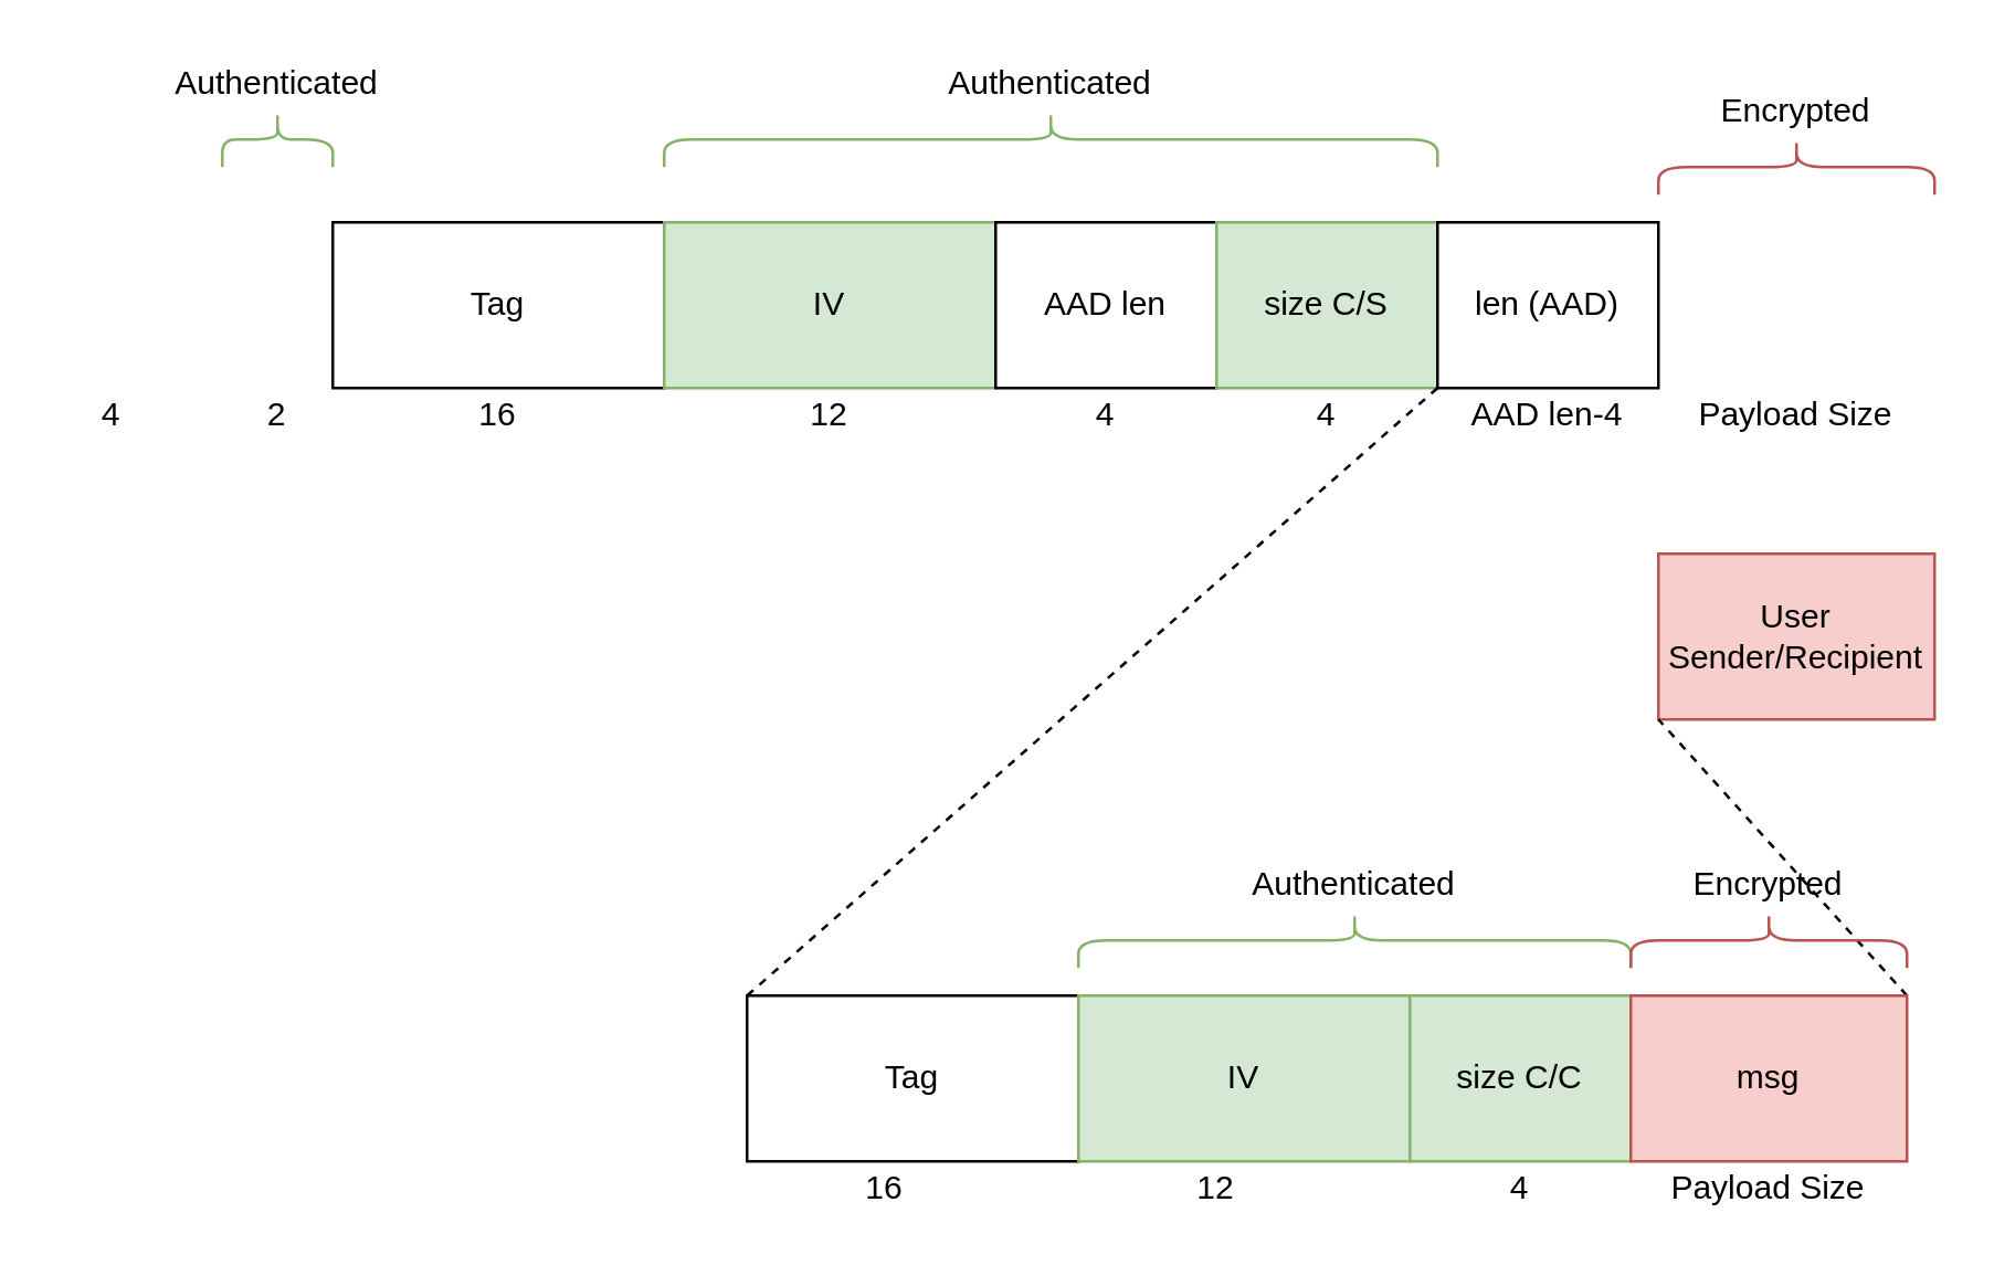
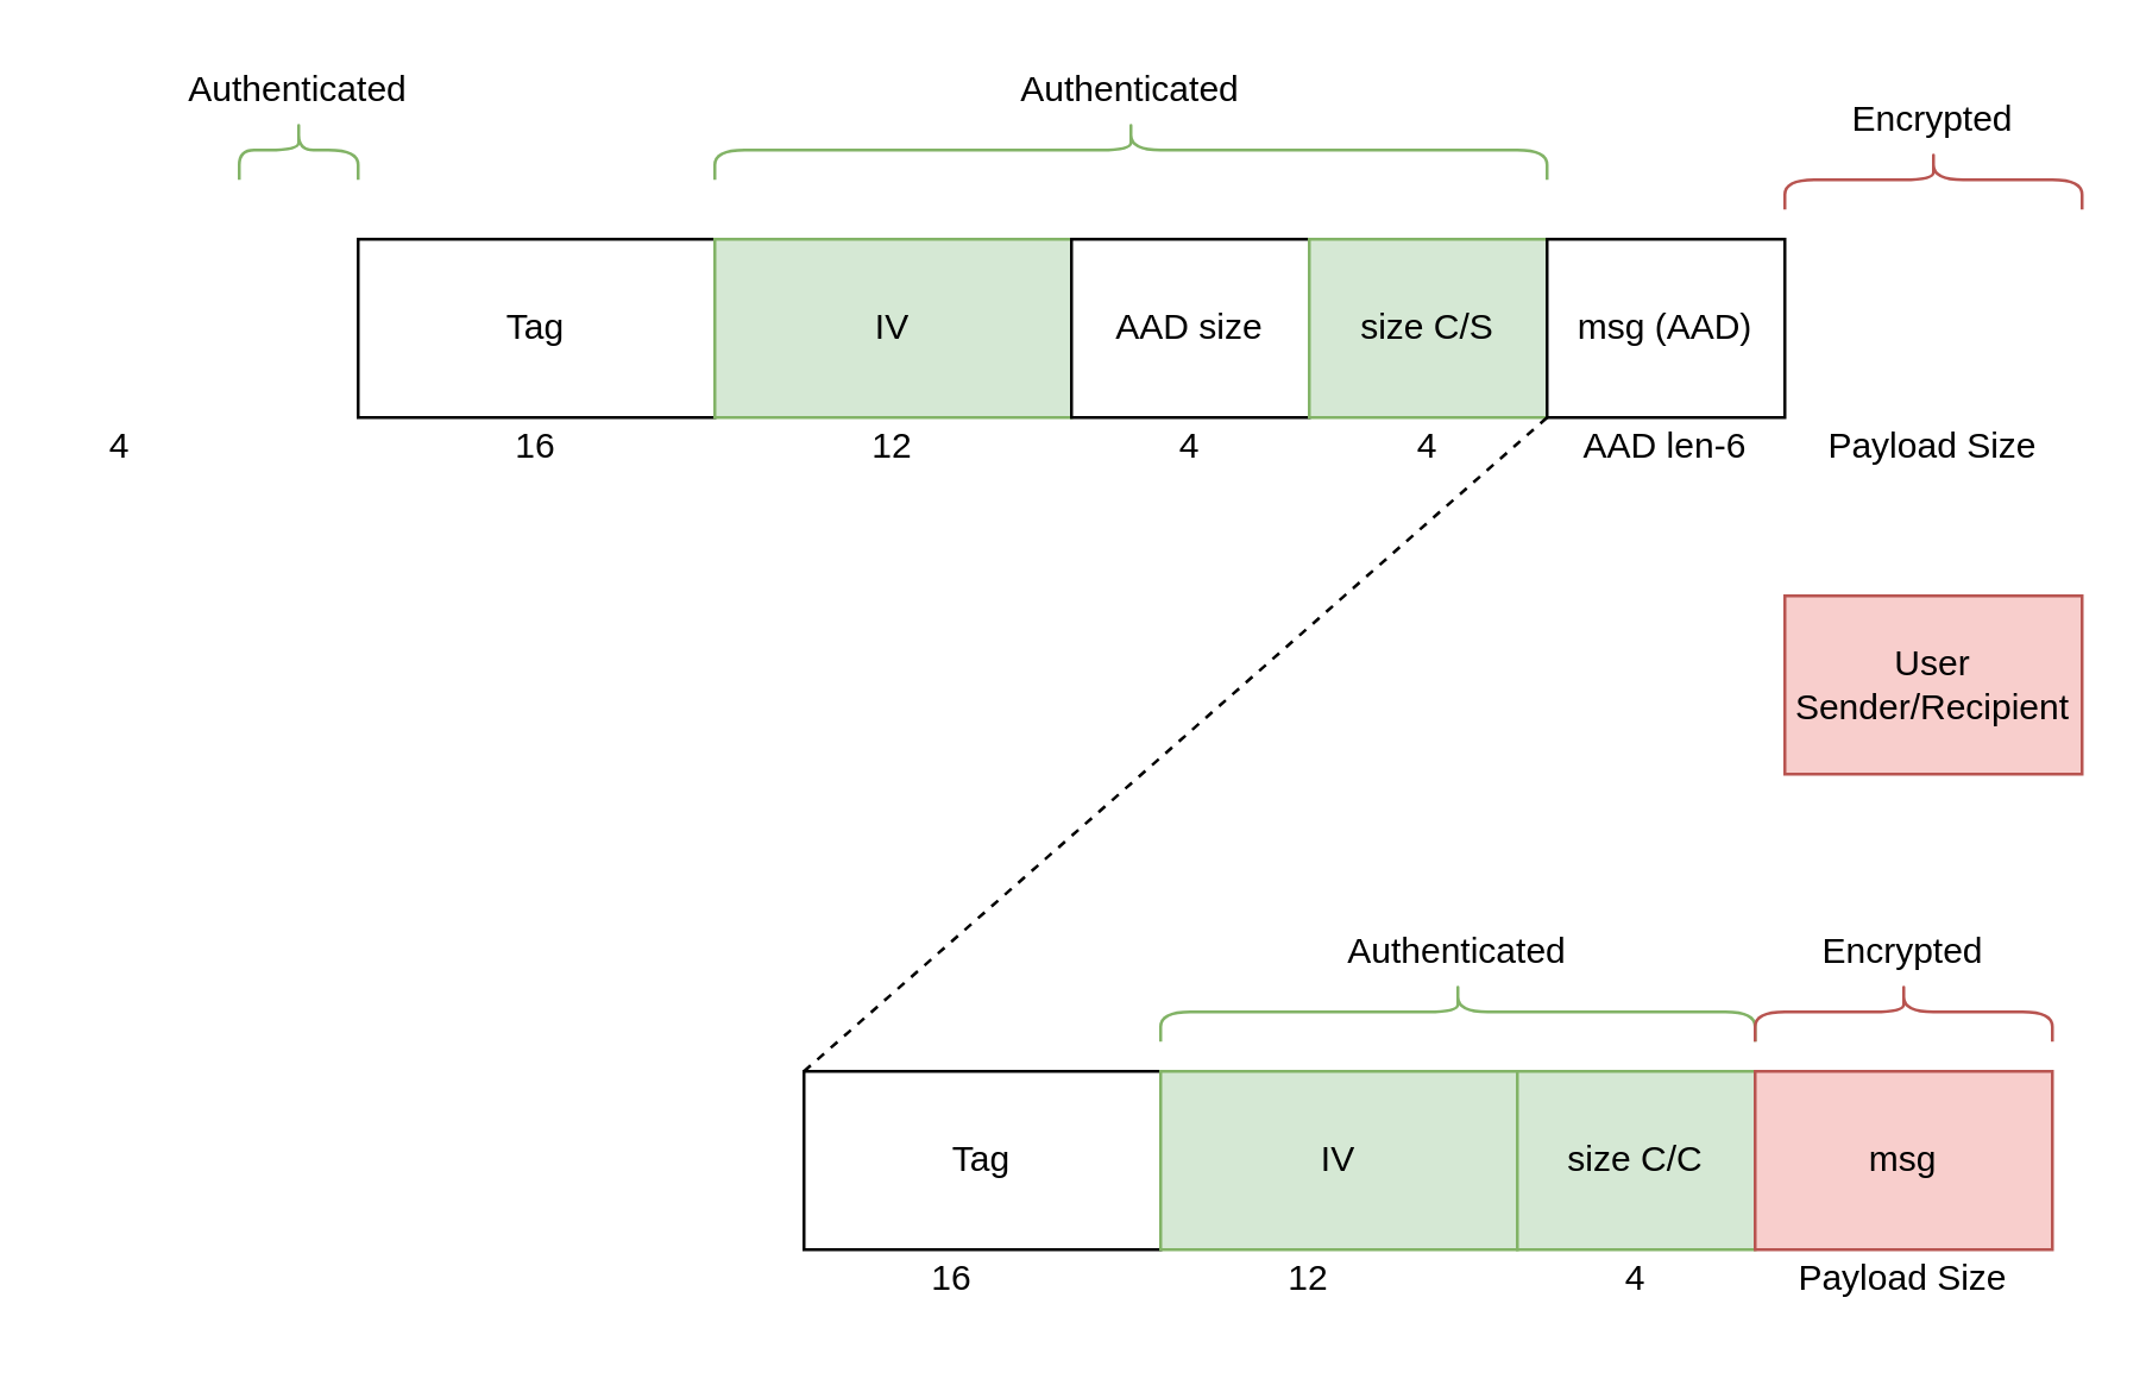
  <mxCell id="0" />
  <mxCell id="1" parent="0" />
  <mxCell id="2" value="4" style="text;html=1;strokeColor=none;fillColor=none;align=center;verticalAlign=middle;whiteSpace=wrap;rounded=0;" vertex="1" parent="1"><mxGeometry x="20" y="140" width="40" height="20" as="geometry" /></mxCell>
  <mxCell id="3" value="Tag" style="rounded=0;whiteSpace=wrap;html=1;" vertex="1" parent="1"><mxGeometry x="120" y="80" width="120" height="60" as="geometry" /></mxCell>
  <mxCell id="4" value="IV" style="rounded=0;whiteSpace=wrap;html=1;fillColor=#d5e8d4;strokeColor=#82b366;" vertex="1" parent="1"><mxGeometry x="240" y="80" width="120" height="60" as="geometry" /></mxCell>
- <mxCell id="5" value="2" style="text;html=1;strokeColor=none;fillColor=none;align=center;verticalAlign=middle;whiteSpace=wrap;rounded=0;" vertex="1" parent="1"><mxGeometry x="80" y="140" width="40" height="20" as="geometry" /></mxCell>
  <mxCell id="6" value="16" style="text;html=1;strokeColor=none;fillColor=none;align=center;verticalAlign=middle;whiteSpace=wrap;rounded=0;" vertex="1" parent="1"><mxGeometry x="160" y="140" width="40" height="20" as="geometry" /></mxCell>
  <mxCell id="7" value="12" style="text;html=1;strokeColor=none;fillColor=none;align=center;verticalAlign=middle;whiteSpace=wrap;rounded=0;" vertex="1" parent="1"><mxGeometry x="280" y="140" width="40" height="20" as="geometry" /></mxCell>
- <mxCell id="8" value="AAD len" style="rounded=0;whiteSpace=wrap;html=1;" vertex="1" parent="1"><mxGeometry x="360" y="80" width="80" height="60" as="geometry" /></mxCell>
+ <mxCell id="8" value="AAD size" style="rounded=0;whiteSpace=wrap;html=1;" vertex="1" parent="1"><mxGeometry x="360" y="80" width="80" height="60" as="geometry" /></mxCell>
  <mxCell id="9" value="4" style="text;html=1;strokeColor=none;fillColor=none;align=center;verticalAlign=middle;whiteSpace=wrap;rounded=0;" vertex="1" parent="1"><mxGeometry x="380" y="140" width="40" height="20" as="geometry" /></mxCell>
  <mxCell id="10" value="size C/S" style="rounded=0;whiteSpace=wrap;html=1;fillColor=#d5e8d4;strokeColor=#82b366;" vertex="1" parent="1"><mxGeometry x="440" y="80" width="80" height="60" as="geometry" /></mxCell>
- <mxCell id="11" value="len (AAD)" style="rounded=0;whiteSpace=wrap;html=1;" vertex="1" parent="1"><mxGeometry x="520" y="80" width="80" height="60" as="geometry" /></mxCell>
- <mxCell id="12" value="AAD len-4" style="text;html=1;strokeColor=none;fillColor=none;align=center;verticalAlign=middle;whiteSpace=wrap;rounded=0;" vertex="1" parent="1"><mxGeometry x="525" y="140" width="70" height="20" as="geometry" /></mxCell>
+ <mxCell id="11" value="msg (AAD)" style="rounded=0;whiteSpace=wrap;html=1;" vertex="1" parent="1"><mxGeometry x="520" y="80" width="80" height="60" as="geometry" /></mxCell>
+ <mxCell id="12" value="AAD len-6" style="text;html=1;strokeColor=none;fillColor=none;align=center;verticalAlign=middle;whiteSpace=wrap;rounded=0;" vertex="1" parent="1"><mxGeometry x="525" y="140" width="70" height="20" as="geometry" /></mxCell>
  <mxCell id="13" value="4" style="text;html=1;strokeColor=none;fillColor=none;align=center;verticalAlign=middle;whiteSpace=wrap;rounded=0;" vertex="1" parent="1"><mxGeometry x="460" y="140" width="40" height="20" as="geometry" /></mxCell>
  <mxCell id="14" value="User Sender/Recipient" style="rounded=0;whiteSpace=wrap;html=1;fillColor=#f8cecc;strokeColor=#b85450;" vertex="1" parent="1"><mxGeometry x="600" y="200" width="100" height="60" as="geometry" /></mxCell>
  <mxCell id="15" value="" style="endArrow=none;dashed=1;html=1;entryX=0;entryY=1;entryDx=0;entryDy=0;exitX=0;exitY=0;exitDx=0;exitDy=0;" edge="1" parent="1" source="17" target="11"><mxGeometry width="50" height="50" relative="1" as="geometry"><mxPoint x="470" y="240" as="sourcePoint" /><mxPoint x="540" y="170" as="targetPoint" /></mxGeometry></mxCell>
- <mxCell id="16" value="" style="endArrow=none;dashed=1;html=1;entryX=0;entryY=1;entryDx=0;entryDy=0;exitX=1;exitY=0;exitDx=0;exitDy=0;" edge="1" parent="1" source="20" target="14"><mxGeometry width="50" height="50" relative="1" as="geometry"><mxPoint x="650" y="240" as="sourcePoint" /><mxPoint x="535" y="150" as="targetPoint" /></mxGeometry></mxCell>
  <mxCell id="17" value="Tag" style="rounded=0;whiteSpace=wrap;html=1;" vertex="1" parent="1"><mxGeometry x="270" y="360" width="120" height="60" as="geometry" /></mxCell>
  <mxCell id="18" value="IV" style="rounded=0;whiteSpace=wrap;html=1;fillColor=#d5e8d4;strokeColor=#82b366;" vertex="1" parent="1"><mxGeometry x="390" y="360" width="120" height="60" as="geometry" /></mxCell>
  <mxCell id="19" value="size C/C" style="rounded=0;whiteSpace=wrap;html=1;fillColor=#d5e8d4;strokeColor=#82b366;" vertex="1" parent="1"><mxGeometry x="510" y="360" width="80" height="60" as="geometry" /></mxCell>
  <mxCell id="20" value="msg" style="rounded=0;whiteSpace=wrap;html=1;fillColor=#f8cecc;strokeColor=#b85450;" vertex="1" parent="1"><mxGeometry x="590" y="360" width="100" height="60" as="geometry" /></mxCell>
  <mxCell id="21" value="12" style="text;html=1;strokeColor=none;fillColor=none;align=center;verticalAlign=middle;whiteSpace=wrap;rounded=0;" vertex="1" parent="1"><mxGeometry x="420" y="420" width="40" height="20" as="geometry" /></mxCell>
  <mxCell id="22" value="16" style="text;html=1;strokeColor=none;fillColor=none;align=center;verticalAlign=middle;whiteSpace=wrap;rounded=0;" vertex="1" parent="1"><mxGeometry x="300" y="420" width="40" height="20" as="geometry" /></mxCell>
  <mxCell id="23" value="4" style="text;html=1;strokeColor=none;fillColor=none;align=center;verticalAlign=middle;whiteSpace=wrap;rounded=0;" vertex="1" parent="1"><mxGeometry x="530" y="420" width="40" height="20" as="geometry" /></mxCell>
  <mxCell id="24" value="" style="shape=curlyBracket;whiteSpace=wrap;html=1;rounded=1;direction=south;fillColor=#d5e8d4;strokeColor=#82b366;" vertex="1" parent="1"><mxGeometry x="240" y="40" width="280" height="20" as="geometry" /></mxCell>
  <mxCell id="25" value="Authenticated" style="text;html=1;strokeColor=none;fillColor=none;align=center;verticalAlign=middle;whiteSpace=wrap;rounded=0;" vertex="1" parent="1"><mxGeometry x="360" y="20" width="40" height="20" as="geometry" /></mxCell>
  <mxCell id="26" value="" style="shape=curlyBracket;whiteSpace=wrap;html=1;rounded=1;direction=south;fillColor=#d5e8d4;strokeColor=#82b366;" vertex="1" parent="1"><mxGeometry x="80" y="40" width="40" height="20" as="geometry" /></mxCell>
  <mxCell id="27" value="Authenticated" style="text;html=1;strokeColor=none;fillColor=none;align=center;verticalAlign=middle;whiteSpace=wrap;rounded=0;" vertex="1" parent="1"><mxGeometry x="80" y="20" width="40" height="20" as="geometry" /></mxCell>
  <mxCell id="28" value="" style="shape=curlyBracket;whiteSpace=wrap;html=1;rounded=1;direction=south;fillColor=#d5e8d4;strokeColor=#82b366;" vertex="1" parent="1"><mxGeometry x="390" y="330" width="200" height="20" as="geometry" /></mxCell>
  <mxCell id="29" value="Authenticated" style="text;html=1;strokeColor=none;fillColor=none;align=center;verticalAlign=middle;whiteSpace=wrap;rounded=0;" vertex="1" parent="1"><mxGeometry x="470" y="310" width="40" height="20" as="geometry" /></mxCell>
  <mxCell id="30" value="" style="shape=curlyBracket;whiteSpace=wrap;html=1;rounded=1;direction=south;fillColor=#f8cecc;strokeColor=#b85450;" vertex="1" parent="1"><mxGeometry x="600" y="50" width="100" height="20" as="geometry" /></mxCell>
  <mxCell id="31" value="Encrypted" style="text;html=1;strokeColor=none;fillColor=none;align=center;verticalAlign=middle;whiteSpace=wrap;rounded=0;" vertex="1" parent="1"><mxGeometry x="630" y="30" width="40" height="20" as="geometry" /></mxCell>
  <mxCell id="32" value="" style="shape=curlyBracket;whiteSpace=wrap;html=1;rounded=1;direction=south;fillColor=#f8cecc;strokeColor=#b85450;" vertex="1" parent="1"><mxGeometry x="590" y="330" width="100" height="20" as="geometry" /></mxCell>
  <mxCell id="33" value="Encrypted" style="text;html=1;strokeColor=none;fillColor=none;align=center;verticalAlign=middle;whiteSpace=wrap;rounded=0;" vertex="1" parent="1"><mxGeometry x="620" y="310" width="40" height="20" as="geometry" /></mxCell>
  <mxCell id="34" value="Payload Size" style="text;html=1;strokeColor=none;fillColor=none;align=center;verticalAlign=middle;whiteSpace=wrap;rounded=0;" vertex="1" parent="1"><mxGeometry x="610" y="140" width="80" height="20" as="geometry" /></mxCell>
  <mxCell id="35" value="Payload Size" style="text;html=1;strokeColor=none;fillColor=none;align=center;verticalAlign=middle;whiteSpace=wrap;rounded=0;" vertex="1" parent="1"><mxGeometry x="600" y="420" width="80" height="20" as="geometry" /></mxCell>
